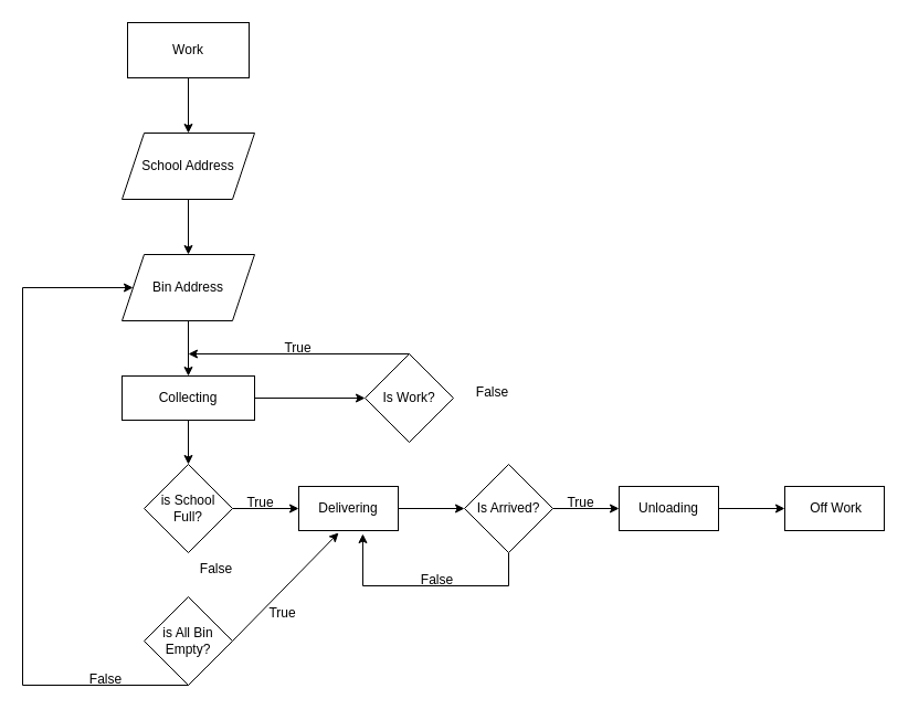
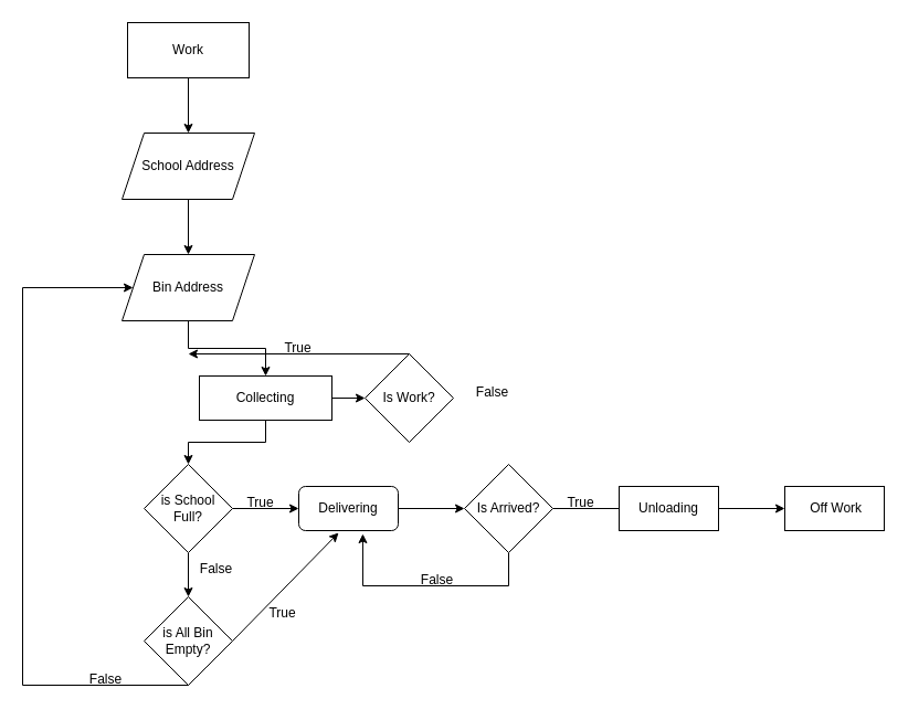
  <mxCell id="0" />
  <mxCell id="1" parent="0" />
  <mxCell id="2" value="" style="rounded=0;html=1;jettySize=auto;orthogonalLoop=1;fontSize=11;endArrow=block;endFill=0;endSize=8;strokeWidth=1;shadow=0;labelBackgroundColor=none;edgeStyle=orthogonalEdgeStyle;" parent="1" edge="1"><mxGeometry relative="1" as="geometry"><mxPoint x="50" y="80" as="sourcePoint" /></mxGeometry></mxCell>
  <mxCell id="3" value="Yes" style="rounded=0;html=1;jettySize=auto;orthogonalLoop=1;fontSize=11;endArrow=block;endFill=0;endSize=8;strokeWidth=1;shadow=0;labelBackgroundColor=none;edgeStyle=orthogonalEdgeStyle;" parent="1" edge="1"><mxGeometry y="20" relative="1" as="geometry"><mxPoint as="offset" /><mxPoint x="50" y="210" as="sourcePoint" /></mxGeometry></mxCell>
  <mxCell id="4" value="No" style="edgeStyle=orthogonalEdgeStyle;rounded=0;html=1;jettySize=auto;orthogonalLoop=1;fontSize=11;endArrow=block;endFill=0;endSize=8;strokeWidth=1;shadow=0;labelBackgroundColor=none;" parent="1" edge="1"><mxGeometry y="10" relative="1" as="geometry"><mxPoint as="offset" /><mxPoint x="150" y="170" as="targetPoint" /></mxGeometry></mxCell>
  <mxCell id="5" value="No" style="rounded=0;html=1;jettySize=auto;orthogonalLoop=1;fontSize=11;endArrow=block;endFill=0;endSize=8;strokeWidth=1;shadow=0;labelBackgroundColor=none;edgeStyle=orthogonalEdgeStyle;" parent="1" edge="1"><mxGeometry x="0.333" y="20" relative="1" as="geometry"><mxPoint as="offset" /><mxPoint x="50" y="330" as="sourcePoint" /></mxGeometry></mxCell>
  <mxCell id="6" value="Yes" style="edgeStyle=orthogonalEdgeStyle;rounded=0;html=1;jettySize=auto;orthogonalLoop=1;fontSize=11;endArrow=block;endFill=0;endSize=8;strokeWidth=1;shadow=0;labelBackgroundColor=none;" parent="1" edge="1"><mxGeometry y="10" relative="1" as="geometry"><mxPoint as="offset" /><mxPoint x="100" y="290" as="sourcePoint" /></mxGeometry></mxCell>
  <mxCell id="7" value="" style="edgeStyle=orthogonalEdgeStyle;rounded=0;orthogonalLoop=1;jettySize=auto;html=1;" edge="1" parent="1" source="8" target="10"><mxGeometry relative="1" as="geometry" /></mxCell>
  <mxCell id="8" value="Work" style="rounded=0;whiteSpace=wrap;html=1;" vertex="1" parent="1"><mxGeometry x="115" y="20" width="110" height="50" as="geometry" /></mxCell>
  <mxCell id="9" value="" style="edgeStyle=orthogonalEdgeStyle;rounded=0;orthogonalLoop=1;jettySize=auto;html=1;" edge="1" parent="1" source="10" target="12"><mxGeometry relative="1" as="geometry" /></mxCell>
  <mxCell id="10" value="School Address" style="shape=parallelogram;perimeter=parallelogramPerimeter;whiteSpace=wrap;html=1;fixedSize=1;rounded=0;" vertex="1" parent="1"><mxGeometry x="110" y="120" width="120" height="60" as="geometry" /></mxCell>
  <mxCell id="11" value="" style="edgeStyle=orthogonalEdgeStyle;rounded=0;orthogonalLoop=1;jettySize=auto;html=1;" edge="1" parent="1" source="12" target="15"><mxGeometry relative="1" as="geometry" /></mxCell>
  <mxCell id="12" value="Bin Address" style="shape=parallelogram;perimeter=parallelogramPerimeter;whiteSpace=wrap;html=1;fixedSize=1;rounded=0;" vertex="1" parent="1"><mxGeometry x="110" y="230" width="120" height="60" as="geometry" /></mxCell>
  <mxCell id="13" value="" style="edgeStyle=orthogonalEdgeStyle;rounded=0;orthogonalLoop=1;jettySize=auto;html=1;" edge="1" parent="1" source="15" target="16"><mxGeometry relative="1" as="geometry" /></mxCell>
  <mxCell id="14" value="" style="edgeStyle=orthogonalEdgeStyle;rounded=0;orthogonalLoop=1;jettySize=auto;html=1;" edge="1" parent="1" source="15" target="22"><mxGeometry relative="1" as="geometry" /></mxCell>
- <mxCell id="15" value="Collecting" style="whiteSpace=wrap;html=1;rounded=0;" vertex="1" parent="1"><mxGeometry x="110" y="340" width="120" height="40" as="geometry" /></mxCell>
+ <mxCell id="15" value="Collecting" style="whiteSpace=wrap;html=1;rounded=0;" vertex="1" parent="1"><mxGeometry x="180" y="340" width="120" height="40" as="geometry" /></mxCell>
  <mxCell id="16" value="Is Work?" style="rhombus;whiteSpace=wrap;html=1;rounded=0;" vertex="1" parent="1"><mxGeometry x="330" y="320" width="80" height="80" as="geometry" /></mxCell>
  <mxCell id="17" value="" style="endArrow=classic;html=1;rounded=0;" edge="1" parent="1"><mxGeometry width="50" height="50" relative="1" as="geometry"><mxPoint x="370" y="320" as="sourcePoint" /><mxPoint x="170" y="320" as="targetPoint" /></mxGeometry></mxCell>
  <mxCell id="18" value="True" style="text;html=1;align=center;verticalAlign=middle;resizable=0;points=[];autosize=1;strokeColor=none;fillColor=none;" vertex="1" parent="1"><mxGeometry x="244" y="300" width="50" height="30" as="geometry" /></mxCell>
  <mxCell id="19" value="False" style="text;html=1;align=center;verticalAlign=middle;resizable=0;points=[];autosize=1;strokeColor=none;fillColor=none;" vertex="1" parent="1"><mxGeometry x="420" y="340" width="50" height="30" as="geometry" /></mxCell>
+ <mxCell id="20" value="" style="edgeStyle=orthogonalEdgeStyle;rounded=0;orthogonalLoop=1;jettySize=auto;html=1;" edge="1" parent="1" source="22" target="23"><mxGeometry relative="1" as="geometry" /></mxCell>
  <mxCell id="21" value="" style="edgeStyle=orthogonalEdgeStyle;rounded=0;orthogonalLoop=1;jettySize=auto;html=1;" edge="1" parent="1" source="22" target="28"><mxGeometry relative="1" as="geometry" /></mxCell>
  <mxCell id="22" value="is School Full?" style="rhombus;whiteSpace=wrap;html=1;rounded=0;" vertex="1" parent="1"><mxGeometry x="130" y="420" width="80" height="80" as="geometry" /></mxCell>
  <mxCell id="23" value="is All Bin Empty?" style="rhombus;whiteSpace=wrap;html=1;rounded=0;" vertex="1" parent="1"><mxGeometry x="130" y="540" width="80" height="80" as="geometry" /></mxCell>
  <mxCell id="24" value="False" style="text;html=1;align=center;verticalAlign=middle;resizable=0;points=[];autosize=1;strokeColor=none;fillColor=none;" vertex="1" parent="1"><mxGeometry x="170" y="500" width="50" height="30" as="geometry" /></mxCell>
  <mxCell id="25" value="False" style="text;html=1;align=center;verticalAlign=middle;resizable=0;points=[];autosize=1;strokeColor=none;fillColor=none;" vertex="1" parent="1"><mxGeometry x="70" y="600" width="50" height="30" as="geometry" /></mxCell>
  <mxCell id="26" value="" style="endArrow=classic;html=1;rounded=0;entryX=0;entryY=0.5;entryDx=0;entryDy=0;" edge="1" parent="1" target="12"><mxGeometry width="50" height="50" relative="1" as="geometry"><mxPoint x="170" y="620" as="sourcePoint" /><mxPoint x="220" y="570" as="targetPoint" /><Array as="points"><mxPoint x="20" y="620" /><mxPoint x="20" y="260" /></Array></mxGeometry></mxCell>
  <mxCell id="27" value="" style="edgeStyle=orthogonalEdgeStyle;rounded=0;orthogonalLoop=1;jettySize=auto;html=1;" edge="1" parent="1" source="28" target="33"><mxGeometry relative="1" as="geometry" /></mxCell>
- <mxCell id="28" value="Delivering" style="whiteSpace=wrap;html=1;rounded=0;" vertex="1" parent="1"><mxGeometry x="270" y="440" width="90" height="40" as="geometry" /></mxCell>
+ <mxCell id="28" value="Delivering" style="whiteSpace=wrap;html=1;rounded=1;" vertex="1" parent="1"><mxGeometry x="270" y="440" width="90" height="40" as="geometry" /></mxCell>
  <mxCell id="29" value="True" style="text;html=1;align=center;verticalAlign=middle;resizable=0;points=[];autosize=1;strokeColor=none;fillColor=none;" vertex="1" parent="1"><mxGeometry x="210" y="440" width="50" height="30" as="geometry" /></mxCell>
  <mxCell id="30" value="" style="endArrow=classic;html=1;rounded=0;entryX=0.4;entryY=1.05;entryDx=0;entryDy=0;entryPerimeter=0;" edge="1" parent="1" target="28"><mxGeometry width="50" height="50" relative="1" as="geometry"><mxPoint x="210" y="580" as="sourcePoint" /><mxPoint x="260" y="530" as="targetPoint" /></mxGeometry></mxCell>
  <mxCell id="31" value="True" style="text;html=1;align=center;verticalAlign=middle;resizable=0;points=[];autosize=1;strokeColor=none;fillColor=none;" vertex="1" parent="1"><mxGeometry x="230" y="540" width="50" height="30" as="geometry" /></mxCell>
- <mxCell id="32" value="" style="edgeStyle=orthogonalEdgeStyle;rounded=0;orthogonalLoop=1;jettySize=auto;html=1;" edge="1" parent="1" source="33" target="35"><mxGeometry relative="1" as="geometry" /></mxCell>
+ <mxCell id="32" value="" style="edgeStyle=orthogonalEdgeStyle;rounded=0;orthogonalLoop=1;jettySize=auto;html=1;endArrow=none;" edge="1" parent="1" source="33" target="35"><mxGeometry relative="1" as="geometry" /></mxCell>
  <mxCell id="33" value="Is Arrived?" style="rhombus;whiteSpace=wrap;html=1;rounded=0;" vertex="1" parent="1"><mxGeometry x="420" y="420" width="80" height="80" as="geometry" /></mxCell>
  <mxCell id="34" value="" style="edgeStyle=orthogonalEdgeStyle;rounded=0;orthogonalLoop=1;jettySize=auto;html=1;" edge="1" parent="1" source="35" target="39"><mxGeometry relative="1" as="geometry" /></mxCell>
  <mxCell id="35" value="Unloading" style="rounded=0;whiteSpace=wrap;html=1;" vertex="1" parent="1"><mxGeometry x="560" y="440" width="90" height="40" as="geometry" /></mxCell>
  <mxCell id="36" value="True" style="text;html=1;align=center;verticalAlign=middle;resizable=0;points=[];autosize=1;strokeColor=none;fillColor=none;" vertex="1" parent="1"><mxGeometry x="500" y="440" width="50" height="30" as="geometry" /></mxCell>
  <mxCell id="37" value="" style="endArrow=classic;html=1;rounded=0;entryX=0.644;entryY=1.075;entryDx=0;entryDy=0;entryPerimeter=0;" edge="1" parent="1" target="28"><mxGeometry width="50" height="50" relative="1" as="geometry"><mxPoint x="460" y="500" as="sourcePoint" /><mxPoint x="510" y="450" as="targetPoint" /><Array as="points"><mxPoint x="460" y="530" /><mxPoint x="328" y="530" /></Array></mxGeometry></mxCell>
  <mxCell id="38" value="False" style="text;html=1;align=center;verticalAlign=middle;resizable=0;points=[];autosize=1;strokeColor=none;fillColor=none;" vertex="1" parent="1"><mxGeometry x="370" y="510" width="50" height="30" as="geometry" /></mxCell>
  <mxCell id="39" value="&amp;nbsp;Off Work" style="rounded=0;whiteSpace=wrap;html=1;" vertex="1" parent="1"><mxGeometry x="710" y="440" width="90" height="40" as="geometry" /></mxCell>
